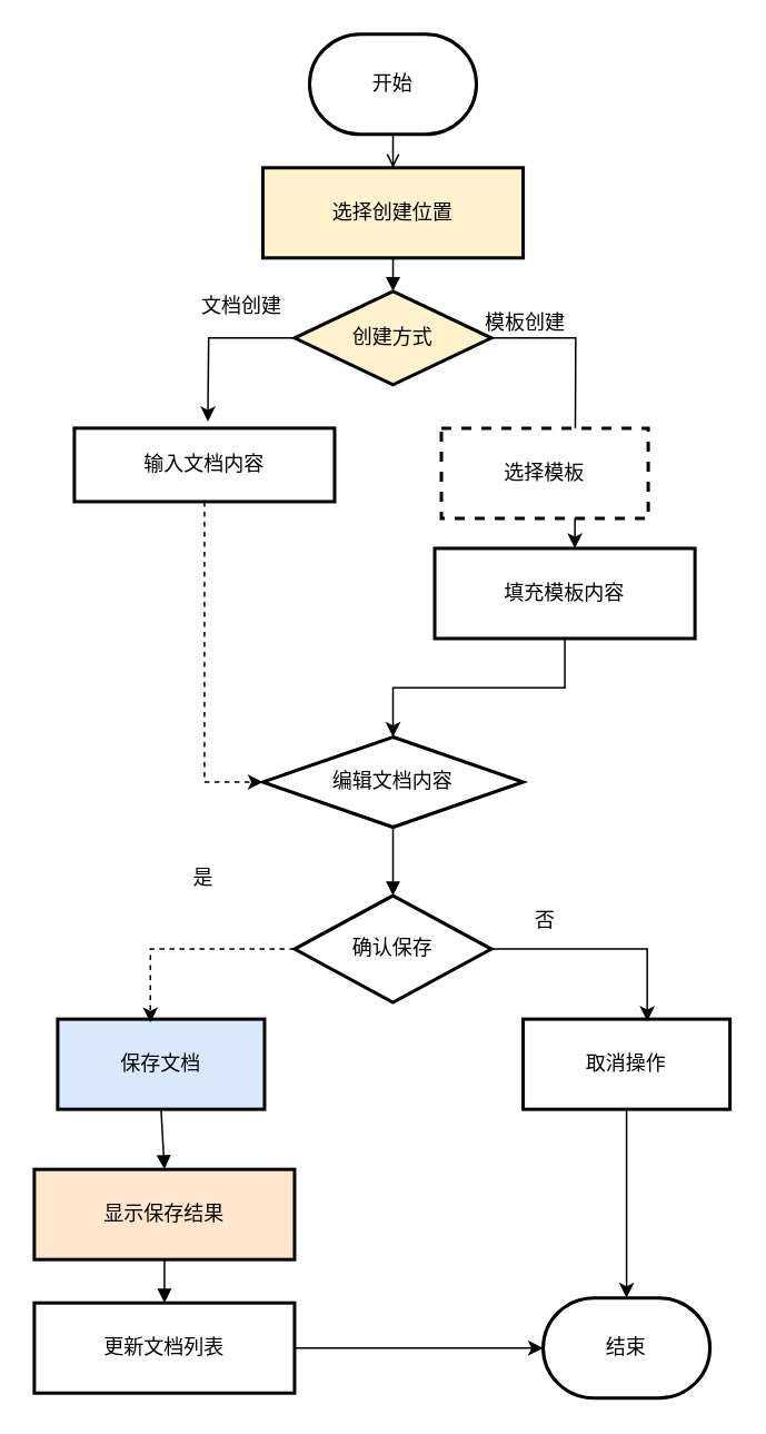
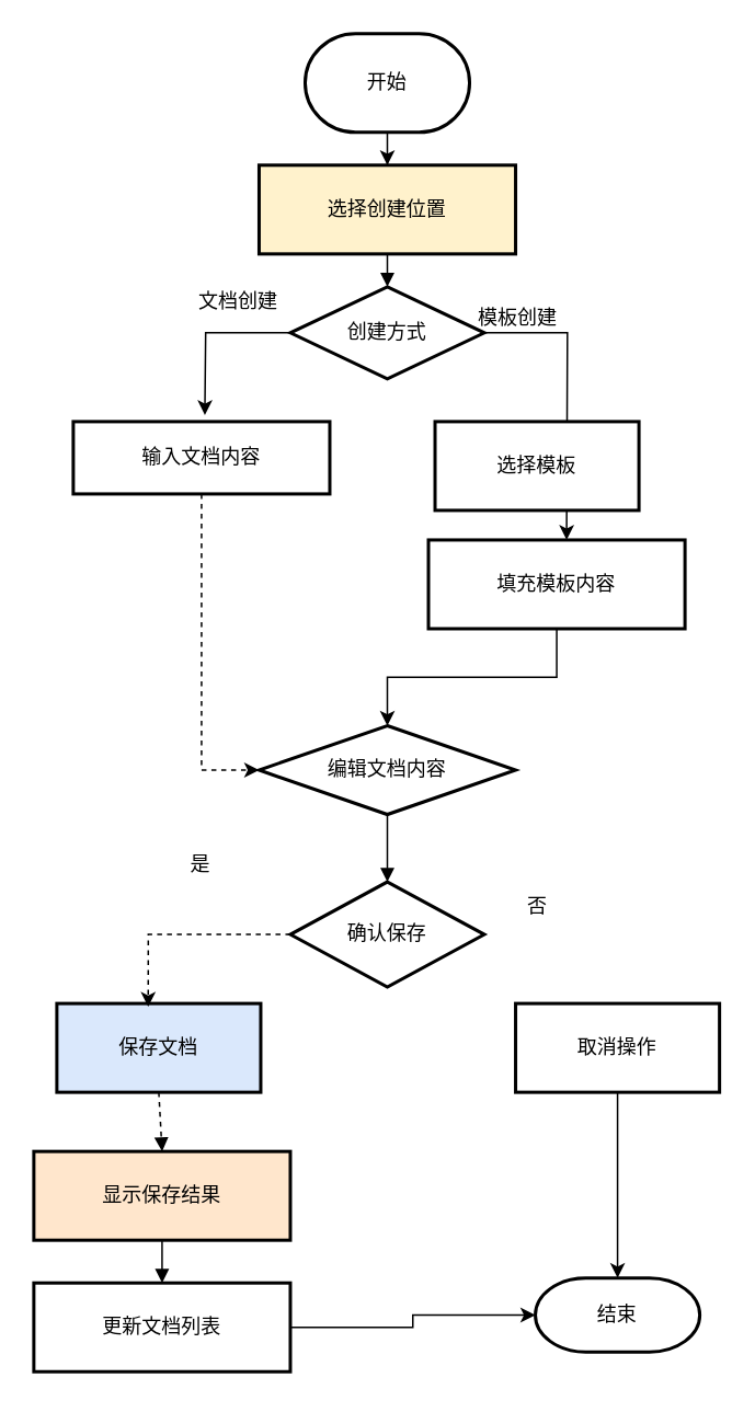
  <mxCell id="0" />
  <mxCell id="1" parent="0" />
  <mxCell id="2" value="选择创建位置" style="whiteSpace=wrap;strokeWidth=2;fillColor=#fff2cc;" vertex="1" parent="1"><mxGeometry x="157" y="100" width="156" height="54" as="geometry" /></mxCell>
  <mxCell id="3" style="edgeStyle=orthogonalEdgeStyle;rounded=0;orthogonalLoop=1;jettySize=auto;html=1;" edge="1" parent="1" source="5"><mxGeometry relative="1" as="geometry"><mxPoint x="344" y="328" as="targetPoint" /></mxGeometry></mxCell>
  <mxCell id="4" style="edgeStyle=orthogonalEdgeStyle;rounded=0;orthogonalLoop=1;jettySize=auto;html=1;" edge="1" parent="1" source="5"><mxGeometry relative="1" as="geometry"><mxPoint x="124" y="252" as="targetPoint" /></mxGeometry></mxCell>
- <mxCell id="5" value="创建方式" style="rhombus;strokeWidth=2;whiteSpace=wrap;fillColor=#fff2cc;" vertex="1" parent="1"><mxGeometry x="176" y="174" width="118" height="56" as="geometry" /></mxCell>
+ <mxCell id="5" value="创建方式" style="rhombus;strokeWidth=2;whiteSpace=wrap;" vertex="1" parent="1"><mxGeometry x="176" y="174" width="118" height="56" as="geometry" /></mxCell>
  <mxCell id="6" style="edgeStyle=orthogonalEdgeStyle;rounded=0;orthogonalLoop=1;jettySize=auto;html=1;entryX=0;entryY=0.5;entryDx=0;entryDy=0;dashed=1;" edge="1" parent="1" source="7" target="11"><mxGeometry relative="1" as="geometry" /></mxCell>
  <mxCell id="7" value="输入文档内容" style="whiteSpace=wrap;strokeWidth=2;" vertex="1" parent="1"><mxGeometry x="44" y="256" width="156" height="44" as="geometry" /></mxCell>
- <mxCell id="8" value="选择模板" style="whiteSpace=wrap;strokeWidth=2;dashed=1;" vertex="1" parent="1"><mxGeometry x="264" y="256" width="124" height="54" as="geometry" /></mxCell>
+ <mxCell id="8" value="选择模板" style="whiteSpace=wrap;strokeWidth=2;" vertex="1" parent="1"><mxGeometry x="264" y="256" width="124" height="54" as="geometry" /></mxCell>
  <mxCell id="9" value="" style="edgeStyle=orthogonalEdgeStyle;rounded=0;orthogonalLoop=1;jettySize=auto;html=1;" edge="1" parent="1" source="10" target="11"><mxGeometry relative="1" as="geometry" /></mxCell>
  <mxCell id="10" value="填充模板内容" style="whiteSpace=wrap;strokeWidth=2;" vertex="1" parent="1"><mxGeometry x="260" y="328" width="156" height="54" as="geometry" /></mxCell>
  <mxCell id="11" value="编辑文档内容" style="rhombus;whiteSpace=wrap;strokeWidth=2;" vertex="1" parent="1"><mxGeometry x="157" y="441" width="156" height="54" as="geometry" /></mxCell>
  <mxCell id="12" value="确认保存" style="rhombus;strokeWidth=2;whiteSpace=wrap;" vertex="1" parent="1"><mxGeometry x="176" y="536" width="118" height="64" as="geometry" /></mxCell>
  <mxCell id="13" value="保存文档" style="whiteSpace=wrap;strokeWidth=2;fillColor=#dae8fc;" vertex="1" parent="1"><mxGeometry y="610" width="124" height="54" as="geometry" x="34" /></mxCell>
  <mxCell id="14" value="显示保存结果" style="whiteSpace=wrap;strokeWidth=2;fillColor=#ffe6cc;" vertex="1" parent="1"><mxGeometry x="20" y="700" width="156" height="54" as="geometry" /></mxCell>
  <mxCell id="15" value="更新文档列表" style="whiteSpace=wrap;strokeWidth=2;" vertex="1" parent="1"><mxGeometry x="20" y="780" width="156" height="54" as="geometry" /></mxCell>
  <mxCell id="16" value="取消操作" style="whiteSpace=wrap;strokeWidth=2;" vertex="1" parent="1"><mxGeometry x="313" y="610" width="124" height="54" as="geometry" /></mxCell>
  <mxCell id="17" value="" style="curved=1;startArrow=none;endArrow=block;exitX=0.5;exitY=1;entryX=0.5;entryY=0;rounded=0;" edge="1" parent="1" source="2" target="5"><mxGeometry relative="1" as="geometry"><Array as="points" /></mxGeometry></mxCell>
  <mxCell id="18" value="" style="curved=1;startArrow=none;endArrow=block;exitX=0.5;exitY=1.01;entryX=0.5;entryY=0;rounded=0;" edge="1" parent="1" source="11" target="12"><mxGeometry relative="1" as="geometry"><Array as="points" /></mxGeometry></mxCell>
- <mxCell id="19" value="" style="curved=1;startArrow=none;endArrow=block;exitX=0.5;exitY=1;entryX=0.5;entryY=0;rounded=0;" edge="1" parent="1" source="13" target="14"><mxGeometry relative="1" as="geometry"><Array as="points" /></mxGeometry></mxCell>
+ <mxCell id="19" value="" style="curved=1;startArrow=none;endArrow=block;exitX=0.5;exitY=1;entryX=0.5;entryY=0;rounded=0;dashed=1;" edge="1" parent="1" source="13" target="14"><mxGeometry relative="1" as="geometry"><Array as="points" /></mxGeometry></mxCell>
  <mxCell id="20" value="" style="curved=1;startArrow=none;endArrow=block;exitX=0.5;exitY=1;entryX=0.5;entryY=0;rounded=0;" edge="1" parent="1" source="14" target="15"><mxGeometry relative="1" as="geometry"><Array as="points" /></mxGeometry></mxCell>
- <mxCell id="21" value="" style="edgeStyle=orthogonalEdgeStyle;rounded=0;orthogonalLoop=1;jettySize=auto;html=1;endArrow=open;" edge="1" parent="1" source="22" target="2"><mxGeometry relative="1" as="geometry" /></mxCell>
+ <mxCell id="21" value="" style="edgeStyle=orthogonalEdgeStyle;rounded=0;orthogonalLoop=1;jettySize=auto;html=1;" edge="1" parent="1" source="22" target="2"><mxGeometry relative="1" as="geometry" /></mxCell>
  <mxCell id="22" value="开始" style="strokeWidth=2;html=1;shape=mxgraph.flowchart.terminator;whiteSpace=wrap;" vertex="1" parent="1"><mxGeometry x="185" y="20" width="100" height="60" as="geometry" /></mxCell>
  <mxCell id="23" value="模板创建" style="text;html=1;align=center;verticalAlign=middle;resizable=0;points=[];autosize=1;strokeColor=none;fillColor=none;" vertex="1" parent="1"><mxGeometry x="279" y="178" width="70" height="30" as="geometry" /></mxCell>
  <mxCell id="24" value="文档创建" style="text;html=1;align=center;verticalAlign=middle;resizable=0;points=[];autosize=1;strokeColor=none;fillColor=none;" vertex="1" parent="1"><mxGeometry x="109" y="168" width="70" height="30" as="geometry" /></mxCell>
  <mxCell id="25" style="edgeStyle=orthogonalEdgeStyle;rounded=0;orthogonalLoop=1;jettySize=auto;html=1;entryX=0.448;entryY=0.037;entryDx=0;entryDy=0;entryPerimeter=0;dashed=1;" edge="1" parent="1" source="12" target="13"><mxGeometry relative="1" as="geometry" /></mxCell>
- <mxCell id="26" style="edgeStyle=orthogonalEdgeStyle;rounded=0;orthogonalLoop=1;jettySize=auto;html=1;entryX=0.6;entryY=0.022;entryDx=0;entryDy=0;entryPerimeter=0;" edge="1" parent="1" source="12" target="16"><mxGeometry relative="1" as="geometry" /></mxCell>
  <mxCell id="27" value="是" style="text;html=1;align=center;verticalAlign=middle;resizable=0;points=[];autosize=1;strokeColor=none;fillColor=none;" vertex="1" parent="1"><mxGeometry x="101" y="511" width="40" height="30" as="geometry" /></mxCell>
  <mxCell id="28" value="否" style="text;html=1;align=center;verticalAlign=middle;resizable=0;points=[];autosize=1;strokeColor=none;fillColor=none;" vertex="1" parent="1"><mxGeometry x="306" y="536" width="40" height="30" as="geometry" /></mxCell>
- <mxCell id="29" value="结束" style="strokeWidth=2;html=1;shape=mxgraph.flowchart.terminator;whiteSpace=wrap;" vertex="1" parent="1"><mxGeometry x="325" y="777" width="100" height="60" as="geometry" /></mxCell>
+ <mxCell id="29" value="结束" style="strokeWidth=2;html=1;shape=mxgraph.flowchart.terminator;whiteSpace=wrap;" vertex="1" parent="1"><mxGeometry x="325" y="777" width="100" height="45" as="geometry" /></mxCell>
  <mxCell id="30" style="edgeStyle=orthogonalEdgeStyle;rounded=0;orthogonalLoop=1;jettySize=auto;html=1;entryX=0;entryY=0.5;entryDx=0;entryDy=0;entryPerimeter=0;" edge="1" parent="1" source="15" target="29"><mxGeometry relative="1" as="geometry" /></mxCell>
  <mxCell id="31" style="edgeStyle=orthogonalEdgeStyle;rounded=0;orthogonalLoop=1;jettySize=auto;html=1;entryX=0.5;entryY=0;entryDx=0;entryDy=0;entryPerimeter=0;" edge="1" parent="1" source="16" target="29"><mxGeometry relative="1" as="geometry" /></mxCell>
